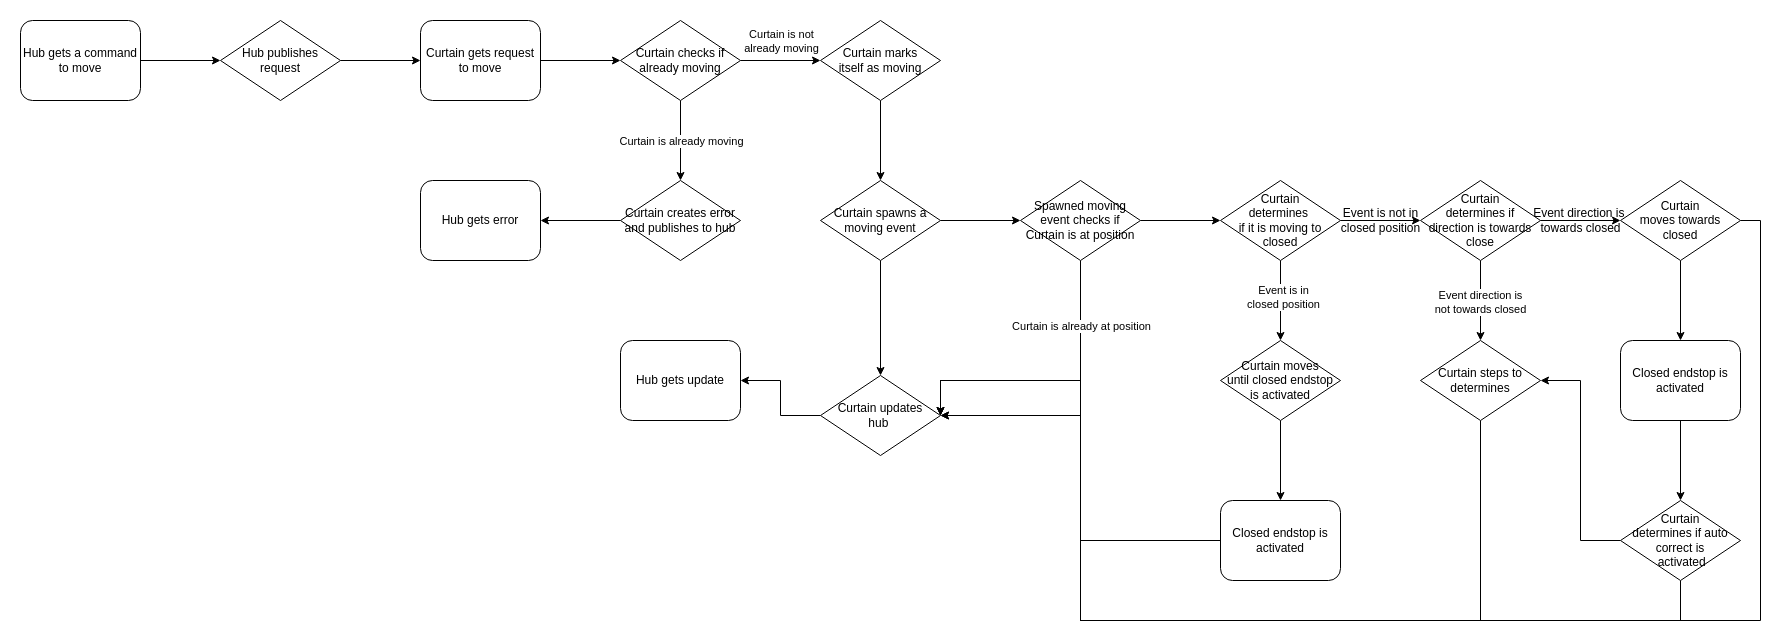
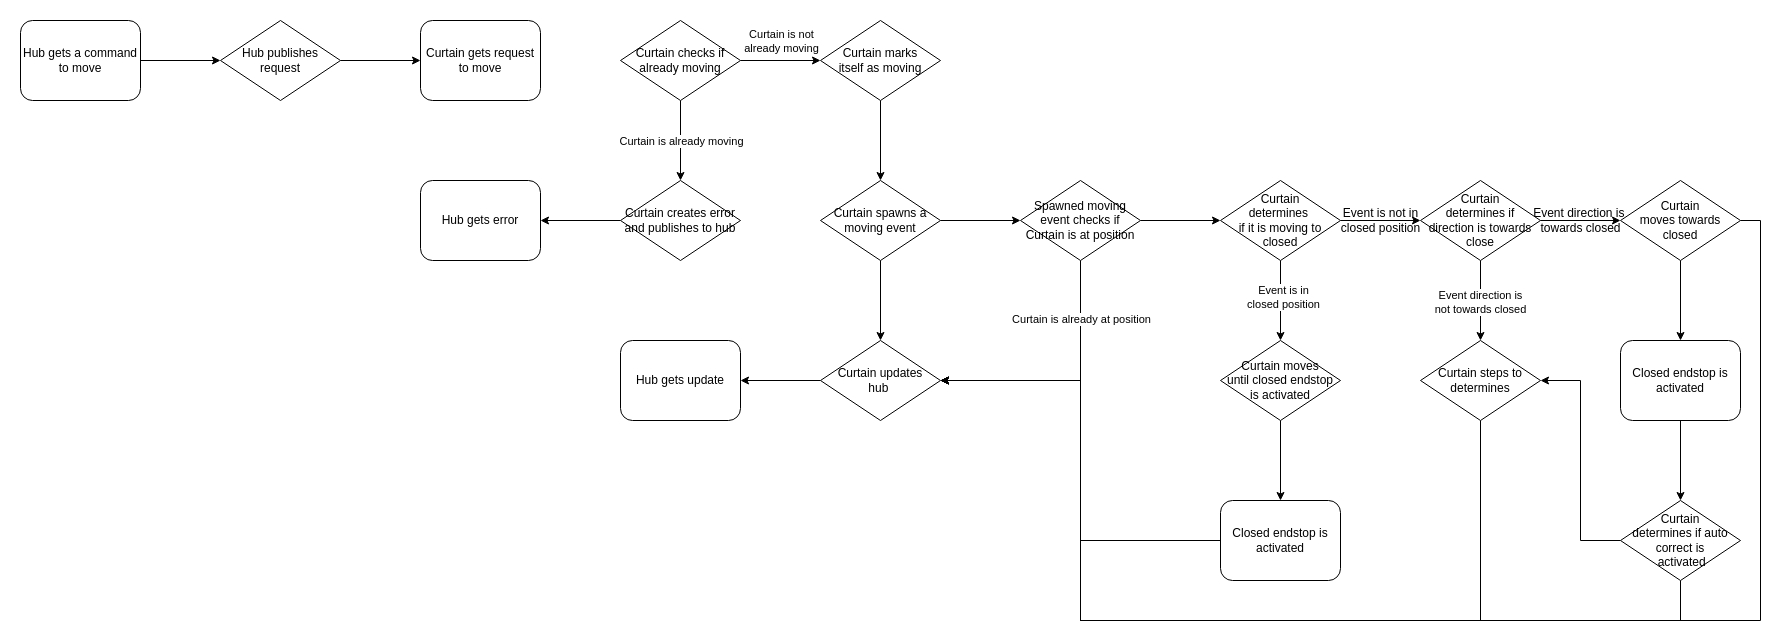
  <mxCell id="0" />
  <mxCell id="1" parent="0" />
  <mxCell id="2" style="edgeStyle=orthogonalEdgeStyle;rounded=0;orthogonalLoop=1;jettySize=auto;html=1;exitX=1;exitY=0.5;exitDx=0;exitDy=0;entryX=0;entryY=0.5;entryDx=0;entryDy=0;" edge="1" parent="1" source="3" target="5"><mxGeometry relative="1" as="geometry" /></mxCell>
  <mxCell id="3" value="Hub gets a command to move" style="rounded=1;whiteSpace=wrap;html=1;" vertex="1" parent="1"><mxGeometry x="20" y="20" width="120" height="80" as="geometry" /></mxCell>
  <mxCell id="4" style="edgeStyle=orthogonalEdgeStyle;rounded=0;orthogonalLoop=1;jettySize=auto;html=1;exitX=1;exitY=0.5;exitDx=0;exitDy=0;entryX=0;entryY=0.5;entryDx=0;entryDy=0;" edge="1" parent="1" source="5" target="7"><mxGeometry relative="1" as="geometry" /></mxCell>
  <mxCell id="5" value="Hub publishes request" style="rhombus;whiteSpace=wrap;html=1;" vertex="1" parent="1"><mxGeometry x="220" y="20" width="120" height="80" as="geometry" /></mxCell>
- <mxCell id="6" style="edgeStyle=orthogonalEdgeStyle;rounded=0;orthogonalLoop=1;jettySize=auto;html=1;exitX=1;exitY=0.5;exitDx=0;exitDy=0;entryX=0;entryY=0.5;entryDx=0;entryDy=0;" edge="1" parent="1" source="7" target="12"><mxGeometry relative="1" as="geometry" /></mxCell>
  <mxCell id="7" value="Curtain gets request to move" style="rounded=1;whiteSpace=wrap;html=1;" vertex="1" parent="1"><mxGeometry x="420" y="20" width="120" height="80" as="geometry" /></mxCell>
  <mxCell id="8" style="edgeStyle=orthogonalEdgeStyle;rounded=0;orthogonalLoop=1;jettySize=auto;html=1;exitX=0.5;exitY=1;exitDx=0;exitDy=0;entryX=0.5;entryY=0;entryDx=0;entryDy=0;" edge="1" parent="1" source="12" target="15"><mxGeometry relative="1" as="geometry" /></mxCell>
  <mxCell id="9" value="Curtain is already moving" style="edgeLabel;html=1;align=center;verticalAlign=middle;resizable=0;points=[];" vertex="1" connectable="0" parent="8"><mxGeometry relative="1" as="geometry"><mxPoint as="offset" /></mxGeometry></mxCell>
  <mxCell id="10" style="edgeStyle=orthogonalEdgeStyle;rounded=0;orthogonalLoop=1;jettySize=auto;html=1;exitX=1;exitY=0.5;exitDx=0;exitDy=0;entryX=0;entryY=0.5;entryDx=0;entryDy=0;" edge="1" parent="1" source="12" target="17"><mxGeometry relative="1" as="geometry" /></mxCell>
  <mxCell id="11" value="Curtain is not&lt;br&gt;already moving" style="edgeLabel;html=1;align=center;verticalAlign=middle;resizable=0;points=[];" vertex="1" connectable="0" parent="10"><mxGeometry y="-1" relative="1" as="geometry"><mxPoint y="-21" as="offset" /></mxGeometry></mxCell>
  <mxCell id="12" value="Curtain checks if already moving" style="rhombus;whiteSpace=wrap;html=1;" vertex="1" parent="1"><mxGeometry x="620" y="20" width="120" height="80" as="geometry" /></mxCell>
  <mxCell id="13" value="Hub gets error" style="rounded=1;whiteSpace=wrap;html=1;" vertex="1" parent="1"><mxGeometry x="420" y="180" width="120" height="80" as="geometry" /></mxCell>
  <mxCell id="14" style="edgeStyle=orthogonalEdgeStyle;rounded=0;orthogonalLoop=1;jettySize=auto;html=1;exitX=0;exitY=0.5;exitDx=0;exitDy=0;entryX=1;entryY=0.5;entryDx=0;entryDy=0;" edge="1" parent="1" source="15" target="13"><mxGeometry relative="1" as="geometry" /></mxCell>
  <mxCell id="15" value="Curtain creates error and publishes to hub" style="rhombus;whiteSpace=wrap;html=1;" vertex="1" parent="1"><mxGeometry x="620" y="180" width="120" height="80" as="geometry" /></mxCell>
  <mxCell id="16" style="edgeStyle=orthogonalEdgeStyle;rounded=0;orthogonalLoop=1;jettySize=auto;html=1;exitX=0.5;exitY=1;exitDx=0;exitDy=0;entryX=0.5;entryY=0;entryDx=0;entryDy=0;" edge="1" parent="1" source="17" target="20"><mxGeometry relative="1" as="geometry" /></mxCell>
  <mxCell id="17" value="Curtain marks &lt;br&gt;itself as moving" style="rhombus;whiteSpace=wrap;html=1;" vertex="1" parent="1"><mxGeometry x="820" y="20" width="120" height="80" as="geometry" /></mxCell>
  <mxCell id="18" style="edgeStyle=orthogonalEdgeStyle;rounded=0;orthogonalLoop=1;jettySize=auto;html=1;exitX=0.5;exitY=1;exitDx=0;exitDy=0;entryX=0.5;entryY=0;entryDx=0;entryDy=0;" edge="1" parent="1" source="20" target="22"><mxGeometry relative="1" as="geometry" /></mxCell>
  <mxCell id="19" style="edgeStyle=orthogonalEdgeStyle;rounded=0;orthogonalLoop=1;jettySize=auto;html=1;exitX=1;exitY=0.5;exitDx=0;exitDy=0;entryX=0;entryY=0.5;entryDx=0;entryDy=0;" edge="1" parent="1" source="20" target="27"><mxGeometry relative="1" as="geometry" /></mxCell>
  <mxCell id="20" value="Curtain spawns a moving event" style="rhombus;whiteSpace=wrap;html=1;" vertex="1" parent="1"><mxGeometry x="820" y="180" width="120" height="80" as="geometry" /></mxCell>
  <mxCell id="21" style="edgeStyle=orthogonalEdgeStyle;rounded=0;orthogonalLoop=1;jettySize=auto;html=1;exitX=0;exitY=0.5;exitDx=0;exitDy=0;entryX=1;entryY=0.5;entryDx=0;entryDy=0;" edge="1" parent="1" source="22" target="23"><mxGeometry relative="1" as="geometry" /></mxCell>
- <mxCell id="22" value="Curtain updates&lt;br&gt;hub&amp;nbsp;" style="rhombus;whiteSpace=wrap;html=1;" vertex="1" parent="1"><mxGeometry x="820" y="375" width="120" height="80" as="geometry" /></mxCell>
+ <mxCell id="22" value="Curtain updates&lt;br&gt;hub&amp;nbsp;" style="rhombus;whiteSpace=wrap;html=1;" vertex="1" parent="1"><mxGeometry x="820" y="340" width="120" height="80" as="geometry" /></mxCell>
  <mxCell id="23" value="Hub gets update" style="rounded=1;whiteSpace=wrap;html=1;" vertex="1" parent="1"><mxGeometry x="620" y="340" width="120" height="80" as="geometry" /></mxCell>
  <mxCell id="24" style="edgeStyle=orthogonalEdgeStyle;rounded=0;orthogonalLoop=1;jettySize=auto;html=1;exitX=0.5;exitY=1;exitDx=0;exitDy=0;entryX=1;entryY=0.5;entryDx=0;entryDy=0;" edge="1" parent="1" source="27" target="22"><mxGeometry relative="1" as="geometry" /></mxCell>
  <mxCell id="25" value="Curtain is already at position" style="edgeLabel;html=1;align=center;verticalAlign=middle;resizable=0;points=[];" vertex="1" connectable="0" parent="24"><mxGeometry x="-0.565" relative="1" as="geometry"><mxPoint y="1" as="offset" /></mxGeometry></mxCell>
  <mxCell id="26" style="edgeStyle=orthogonalEdgeStyle;rounded=0;orthogonalLoop=1;jettySize=auto;html=1;exitX=1;exitY=0.5;exitDx=0;exitDy=0;entryX=0;entryY=0.5;entryDx=0;entryDy=0;" edge="1" parent="1" source="27" target="31"><mxGeometry relative="1" as="geometry" /></mxCell>
  <mxCell id="27" value="Spawned moving event checks if Curtain is at position" style="rhombus;whiteSpace=wrap;html=1;" vertex="1" parent="1"><mxGeometry x="1020" y="180" width="120" height="80" as="geometry" /></mxCell>
  <mxCell id="28" style="edgeStyle=orthogonalEdgeStyle;rounded=0;orthogonalLoop=1;jettySize=auto;html=1;exitX=0.5;exitY=1;exitDx=0;exitDy=0;entryX=0.5;entryY=0;entryDx=0;entryDy=0;" edge="1" parent="1" source="31" target="33"><mxGeometry relative="1" as="geometry" /></mxCell>
  <mxCell id="29" value="Event is in &lt;br&gt;closed position" style="edgeLabel;html=1;align=center;verticalAlign=middle;resizable=0;points=[];" vertex="1" connectable="0" parent="28"><mxGeometry x="-0.1" y="2" relative="1" as="geometry"><mxPoint as="offset" /></mxGeometry></mxCell>
  <mxCell id="30" style="edgeStyle=orthogonalEdgeStyle;rounded=0;orthogonalLoop=1;jettySize=auto;html=1;exitX=1;exitY=0.5;exitDx=0;exitDy=0;entryX=0;entryY=0.5;entryDx=0;entryDy=0;" edge="1" parent="1" source="31" target="37"><mxGeometry relative="1" as="geometry" /></mxCell>
  <mxCell id="31" value="Curtain &lt;br&gt;determines&amp;nbsp;&lt;br&gt;if it is moving to closed" style="rhombus;whiteSpace=wrap;html=1;" vertex="1" parent="1"><mxGeometry x="1220" y="180" width="120" height="80" as="geometry" /></mxCell>
  <mxCell id="32" style="edgeStyle=orthogonalEdgeStyle;rounded=0;orthogonalLoop=1;jettySize=auto;html=1;exitX=0.5;exitY=1;exitDx=0;exitDy=0;entryX=0.5;entryY=0;entryDx=0;entryDy=0;" edge="1" parent="1" source="33" target="48"><mxGeometry relative="1" as="geometry" /></mxCell>
  <mxCell id="33" value="Curtain moves &lt;br&gt;until closed endstop is activated" style="rhombus;whiteSpace=wrap;html=1;" vertex="1" parent="1"><mxGeometry x="1220" y="340" width="120" height="80" as="geometry" /></mxCell>
  <mxCell id="34" style="edgeStyle=orthogonalEdgeStyle;rounded=0;orthogonalLoop=1;jettySize=auto;html=1;exitX=0.5;exitY=1;exitDx=0;exitDy=0;" edge="1" parent="1" source="37" target="45"><mxGeometry relative="1" as="geometry" /></mxCell>
  <mxCell id="35" value="Event direction is &lt;br&gt;not&amp;nbsp;towards closed" style="edgeLabel;html=1;align=center;verticalAlign=middle;resizable=0;points=[];" vertex="1" connectable="0" parent="34"><mxGeometry x="0.013" y="-1" relative="1" as="geometry"><mxPoint as="offset" /></mxGeometry></mxCell>
  <mxCell id="36" style="edgeStyle=orthogonalEdgeStyle;rounded=0;orthogonalLoop=1;jettySize=auto;html=1;exitX=1;exitY=0.5;exitDx=0;exitDy=0;" edge="1" parent="1" source="37" target="40"><mxGeometry relative="1" as="geometry" /></mxCell>
  <mxCell id="37" value="Curtain &lt;br&gt;determines&amp;nbsp;if&lt;br&gt;direction is towards close" style="rhombus;whiteSpace=wrap;html=1;" vertex="1" parent="1"><mxGeometry x="1420" y="180" width="120" height="80" as="geometry" /></mxCell>
  <mxCell id="38" style="edgeStyle=orthogonalEdgeStyle;rounded=0;orthogonalLoop=1;jettySize=auto;html=1;exitX=0.5;exitY=1;exitDx=0;exitDy=0;entryX=0.5;entryY=0;entryDx=0;entryDy=0;" edge="1" parent="1" source="40" target="50"><mxGeometry relative="1" as="geometry" /></mxCell>
  <mxCell id="39" style="edgeStyle=orthogonalEdgeStyle;rounded=0;orthogonalLoop=1;jettySize=auto;html=1;exitX=1;exitY=0.5;exitDx=0;exitDy=0;entryX=1;entryY=0.5;entryDx=0;entryDy=0;" edge="1" parent="1" source="40" target="22"><mxGeometry relative="1" as="geometry"><Array as="points"><mxPoint x="1760" y="220" /><mxPoint x="1760" y="620" /><mxPoint x="1080" y="620" /><mxPoint x="1080" y="380" /></Array></mxGeometry></mxCell>
  <mxCell id="40" value="Curtain &lt;br&gt;moves towards closed" style="rhombus;whiteSpace=wrap;html=1;" vertex="1" parent="1"><mxGeometry x="1620" y="180" width="120" height="80" as="geometry" /></mxCell>
  <mxCell id="41" style="edgeStyle=orthogonalEdgeStyle;rounded=0;orthogonalLoop=1;jettySize=auto;html=1;exitX=0;exitY=0.5;exitDx=0;exitDy=0;entryX=1;entryY=0.5;entryDx=0;entryDy=0;" edge="1" parent="1" source="43" target="45"><mxGeometry relative="1" as="geometry"><mxPoint x="1560" y="430" as="targetPoint" /></mxGeometry></mxCell>
  <mxCell id="42" style="edgeStyle=orthogonalEdgeStyle;rounded=0;orthogonalLoop=1;jettySize=auto;html=1;exitX=0.5;exitY=1;exitDx=0;exitDy=0;entryX=1;entryY=0.5;entryDx=0;entryDy=0;" edge="1" parent="1" source="43" target="22"><mxGeometry relative="1" as="geometry"><Array as="points"><mxPoint x="1680" y="620" /><mxPoint x="1080" y="620" /><mxPoint x="1080" y="380" /></Array></mxGeometry></mxCell>
  <mxCell id="43" value="Curtain &lt;br&gt;determines&amp;nbsp;if auto correct is&lt;br&gt;&amp;nbsp;activated" style="rhombus;whiteSpace=wrap;html=1;" vertex="1" parent="1"><mxGeometry x="1620" y="500" width="120" height="80" as="geometry" /></mxCell>
  <mxCell id="44" style="edgeStyle=orthogonalEdgeStyle;rounded=0;orthogonalLoop=1;jettySize=auto;html=1;exitX=0.5;exitY=1;exitDx=0;exitDy=0;entryX=1;entryY=0.5;entryDx=0;entryDy=0;" edge="1" parent="1" source="45" target="22"><mxGeometry relative="1" as="geometry"><Array as="points"><mxPoint x="1480" y="620" /><mxPoint x="1080" y="620" /><mxPoint x="1080" y="380" /></Array></mxGeometry></mxCell>
  <mxCell id="45" value="Curtain steps to determines" style="rhombus;whiteSpace=wrap;html=1;" vertex="1" parent="1"><mxGeometry x="1420" y="340" width="120" height="80" as="geometry" /></mxCell>
  <mxCell id="46" value="Event is not in&lt;br&gt;closed position" style="text;html=1;align=center;verticalAlign=middle;resizable=0;points=[];autosize=1;strokeColor=none;fillColor=none;" vertex="1" parent="1"><mxGeometry x="1330" y="200" width="100" height="40" as="geometry" /></mxCell>
  <mxCell id="47" style="edgeStyle=orthogonalEdgeStyle;rounded=0;orthogonalLoop=1;jettySize=auto;html=1;exitX=0;exitY=0.5;exitDx=0;exitDy=0;entryX=1;entryY=0.5;entryDx=0;entryDy=0;" edge="1" parent="1" source="48" target="22"><mxGeometry relative="1" as="geometry" /></mxCell>
  <mxCell id="48" value="Closed endstop is activated" style="rounded=1;whiteSpace=wrap;html=1;" vertex="1" parent="1"><mxGeometry x="1220" y="500" width="120" height="80" as="geometry" /></mxCell>
  <mxCell id="49" style="edgeStyle=orthogonalEdgeStyle;rounded=0;orthogonalLoop=1;jettySize=auto;html=1;exitX=0.5;exitY=1;exitDx=0;exitDy=0;entryX=0.5;entryY=0;entryDx=0;entryDy=0;" edge="1" parent="1" source="50" target="43"><mxGeometry relative="1" as="geometry" /></mxCell>
  <mxCell id="50" value="Closed endstop is activated" style="rounded=1;whiteSpace=wrap;html=1;" vertex="1" parent="1"><mxGeometry x="1620" y="340" width="120" height="80" as="geometry" /></mxCell>
  <mxCell id="51" value="Event direction is&amp;nbsp;&lt;br&gt;towards closed" style="text;html=1;align=center;verticalAlign=middle;resizable=0;points=[];autosize=1;strokeColor=none;fillColor=none;" vertex="1" parent="1"><mxGeometry x="1520" y="200" width="120" height="40" as="geometry" /></mxCell>
